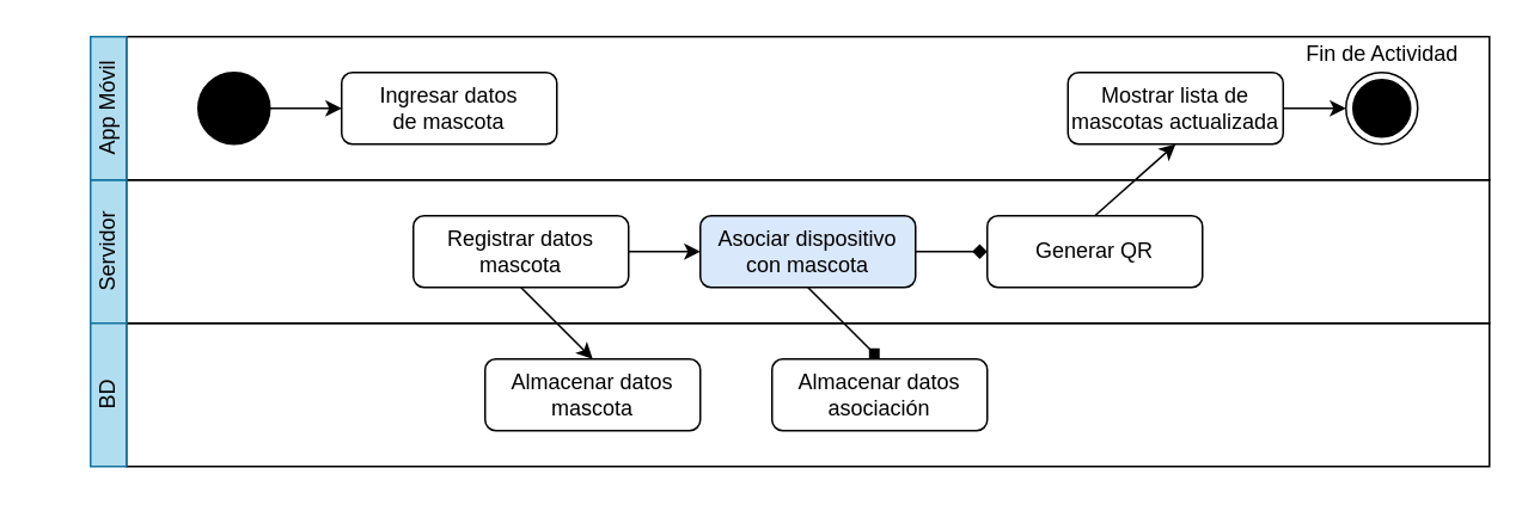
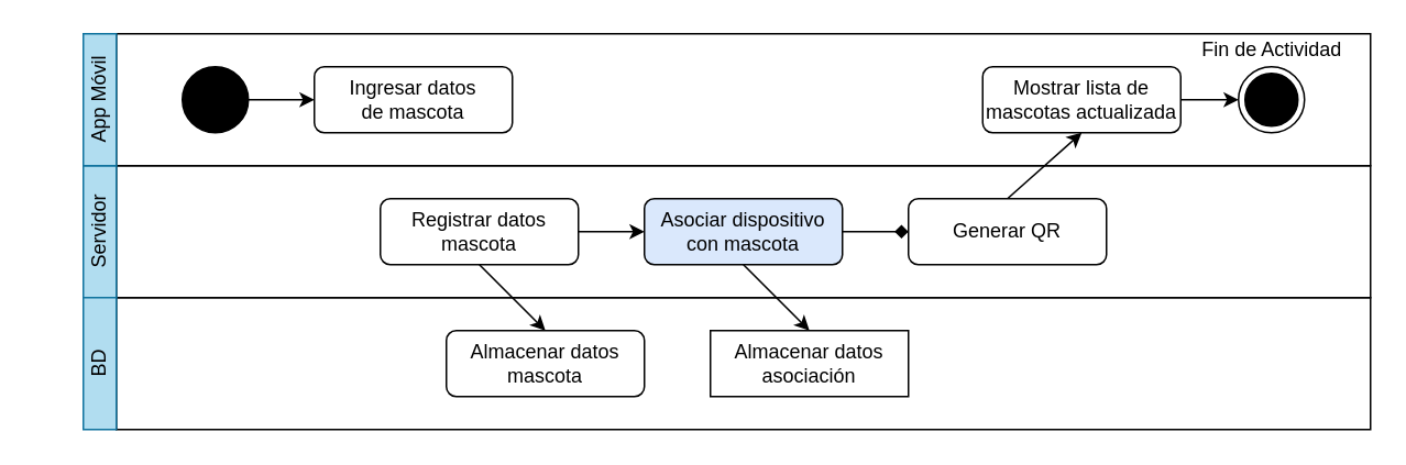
  <mxCell id="0" />
  <mxCell id="1" parent="0" />
  <mxCell id="2" value="" style="rounded=0;whiteSpace=wrap;html=1;" parent="1" vertex="1"><mxGeometry x="70" y="180" width="760" height="80" as="geometry" /></mxCell>
  <mxCell id="3" value="" style="rounded=0;whiteSpace=wrap;html=1;" parent="1" vertex="1"><mxGeometry x="70" y="100" width="760" height="80" as="geometry" /></mxCell>
  <mxCell id="4" value="" style="rounded=0;whiteSpace=wrap;html=1;" parent="1" vertex="1"><mxGeometry x="70" y="20" width="760" height="80" as="geometry" /></mxCell>
  <mxCell id="5" style="edgeStyle=orthogonalEdgeStyle;rounded=0;orthogonalLoop=1;jettySize=auto;html=1;exitX=1;exitY=0.5;exitDx=0;exitDy=0;entryX=0;entryY=0.5;entryDx=0;entryDy=0;" parent="1" source="6" target="7" edge="1"><mxGeometry relative="1" as="geometry" /></mxCell>
  <mxCell id="6" value="" style="ellipse;whiteSpace=wrap;html=1;aspect=fixed;fillColor=#000000;" parent="1" vertex="1"><mxGeometry x="110" y="40" width="40" height="40" as="geometry" /></mxCell>
  <mxCell id="7" value="&lt;div&gt;Ingresar datos&lt;/div&gt;&lt;div&gt;de mascota&lt;/div&gt;" style="rounded=1;whiteSpace=wrap;html=1;" parent="1" vertex="1"><mxGeometry x="190" y="40" width="120" height="40" as="geometry" /></mxCell>
  <mxCell id="8" value="Servidor" style="rounded=0;whiteSpace=wrap;html=1;rotation=-90;fillColor=#b1ddf0;strokeColor=#10739e;" parent="1" vertex="1"><mxGeometry x="20" y="130" width="80" height="20" as="geometry" /></mxCell>
  <mxCell id="9" style="edgeStyle=orthogonalEdgeStyle;rounded=0;orthogonalLoop=1;jettySize=auto;html=1;exitX=1;exitY=0.5;exitDx=0;exitDy=0;entryX=0;entryY=0.5;entryDx=0;entryDy=0;" parent="1" source="11" target="14" edge="1"><mxGeometry relative="1" as="geometry" /></mxCell>
  <mxCell id="10" style="rounded=0;orthogonalLoop=1;jettySize=auto;html=1;exitX=0.5;exitY=1;exitDx=0;exitDy=0;entryX=0.5;entryY=0;entryDx=0;entryDy=0;" parent="1" source="11" target="18" edge="1"><mxGeometry relative="1" as="geometry" /></mxCell>
  <mxCell id="11" value="&lt;div&gt;Registrar datos&lt;/div&gt;&lt;div&gt;mascota&lt;/div&gt;" style="rounded=1;whiteSpace=wrap;html=1;" parent="1" vertex="1"><mxGeometry x="230" y="120" width="120" height="40" as="geometry" /></mxCell>
- <mxCell id="12" style="rounded=0;orthogonalLoop=1;jettySize=auto;html=1;exitX=0.5;exitY=1;exitDx=0;exitDy=0;entryX=0.5;entryY=0;entryDx=0;entryDy=0;endArrow=diamond;" parent="1" source="14" target="19" edge="1"><mxGeometry relative="1" as="geometry" /></mxCell>
+ <mxCell id="12" style="rounded=0;orthogonalLoop=1;jettySize=auto;html=1;exitX=0.5;exitY=1;exitDx=0;exitDy=0;entryX=0.5;entryY=0;entryDx=0;entryDy=0;" parent="1" source="14" target="19" edge="1"><mxGeometry relative="1" as="geometry" /></mxCell>
  <mxCell id="13" style="edgeStyle=orthogonalEdgeStyle;rounded=0;orthogonalLoop=1;jettySize=auto;html=1;exitX=1;exitY=0.5;exitDx=0;exitDy=0;entryX=0;entryY=0.5;entryDx=0;entryDy=0;endArrow=diamond;" edge="1" parent="1" source="14" target="23"><mxGeometry relative="1" as="geometry" /></mxCell>
  <mxCell id="14" value="&lt;div&gt;Asociar dispositivo&lt;/div&gt;&lt;div&gt;con mascota&lt;/div&gt;" style="rounded=1;whiteSpace=wrap;html=1;fillColor=#dae8fc;" parent="1" vertex="1"><mxGeometry x="390" y="120" width="120" height="40" as="geometry" /></mxCell>
  <mxCell id="15" style="edgeStyle=orthogonalEdgeStyle;rounded=0;orthogonalLoop=1;jettySize=auto;html=1;exitX=1;exitY=0.5;exitDx=0;exitDy=0;entryX=0;entryY=0.5;entryDx=0;entryDy=0;" parent="1" source="16" target="20" edge="1"><mxGeometry relative="1" as="geometry" /></mxCell>
  <mxCell id="16" value="&lt;div&gt;Mostrar lista de&lt;/div&gt;&lt;div&gt;mascotas actualizada&lt;/div&gt;" style="rounded=1;whiteSpace=wrap;html=1;" parent="1" vertex="1"><mxGeometry x="595" y="40" width="120" height="40" as="geometry" /></mxCell>
  <mxCell id="17" value="BD" style="rounded=0;whiteSpace=wrap;html=1;rotation=-90;fillColor=#b1ddf0;strokeColor=#10739e;" parent="1" vertex="1"><mxGeometry x="20" y="210" width="80" height="20" as="geometry" /></mxCell>
  <mxCell id="18" value="&lt;div&gt;Almacenar datos&lt;/div&gt;&lt;div&gt;mascota&lt;/div&gt;" style="rounded=1;whiteSpace=wrap;html=1;" parent="1" vertex="1"><mxGeometry x="270" y="200" width="120" height="40" as="geometry" /></mxCell>
- <mxCell id="19" value="&lt;div&gt;Almacenar datos&lt;/div&gt;asociación" style="rounded=1;whiteSpace=wrap;html=1;" parent="1" vertex="1"><mxGeometry x="430" y="200" width="120" height="40" as="geometry" /></mxCell>
+ <mxCell id="19" value="&lt;div&gt;Almacenar datos&lt;/div&gt;asociación" style="whiteSpace=wrap;html=1;rounded=0;" parent="1" vertex="1"><mxGeometry x="430" y="200" width="120" height="40" as="geometry" /></mxCell>
  <mxCell id="20" value="" style="ellipse;html=1;shape=endState;fillColor=#000000;strokeColor=#000000;" parent="1" vertex="1"><mxGeometry x="750" y="40" width="40" height="40" as="geometry" /></mxCell>
  <mxCell id="21" value="Fin de Actividad" style="text;html=1;align=center;verticalAlign=middle;rounded=0;" parent="1" vertex="1"><mxGeometry x="730" y="20" width="80" height="20" as="geometry" /></mxCell>
  <mxCell id="22" style="rounded=0;orthogonalLoop=1;jettySize=auto;html=1;exitX=0.5;exitY=0;exitDx=0;exitDy=0;entryX=0.5;entryY=1;entryDx=0;entryDy=0;" edge="1" parent="1" source="23" target="16"><mxGeometry relative="1" as="geometry" /></mxCell>
  <mxCell id="23" value="&lt;div&gt;Generar QR&lt;/div&gt;" style="rounded=1;whiteSpace=wrap;html=1;" vertex="1" parent="1"><mxGeometry x="550" y="120" width="120" height="40" as="geometry" /></mxCell>
  <mxCell id="24" value="App Móvil" style="rounded=0;whiteSpace=wrap;html=1;rotation=-90;fillColor=#b1ddf0;strokeColor=#10739e;" parent="1" vertex="1"><mxGeometry x="20" y="50" width="80" height="20" as="geometry" /></mxCell>
